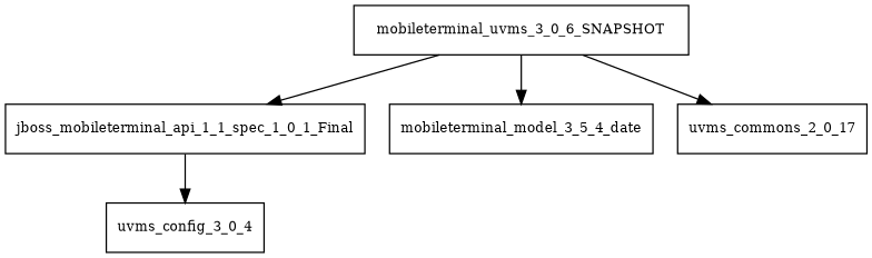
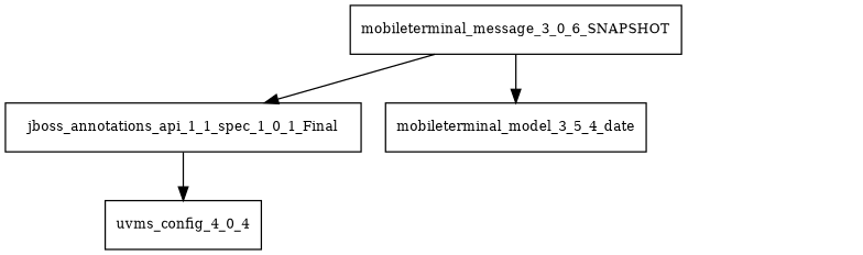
  digraph {
    node [fontsize=10.0 shape=box]
-   mobileterminal_message_3_0_6_SNAPSHOT [label=mobileterminal_uvms_3_0_6_SNAPSHOT]
-   jboss_annotations_api_1_1_spec_1_0_1_Final [label=jboss_mobileterminal_api_1_1_spec_1_0_1_Final]
+   mobileterminal_message_3_0_6_SNAPSHOT
+   jboss_annotations_api_1_1_spec_1_0_1_Final
    n3 [label=mobileterminal_model_3_5_4_date]
-   uvms_commons_2_0_17
-   uvms_config_3_0_4
+   uvms_config_3_0_4 [label=uvms_config_4_0_4]
    mobileterminal_message_3_0_6_SNAPSHOT -> jboss_annotations_api_1_1_spec_1_0_1_Final
    mobileterminal_message_3_0_6_SNAPSHOT -> n3
-   mobileterminal_message_3_0_6_SNAPSHOT -> uvms_commons_2_0_17
    jboss_annotations_api_1_1_spec_1_0_1_Final -> uvms_config_3_0_4
  }
